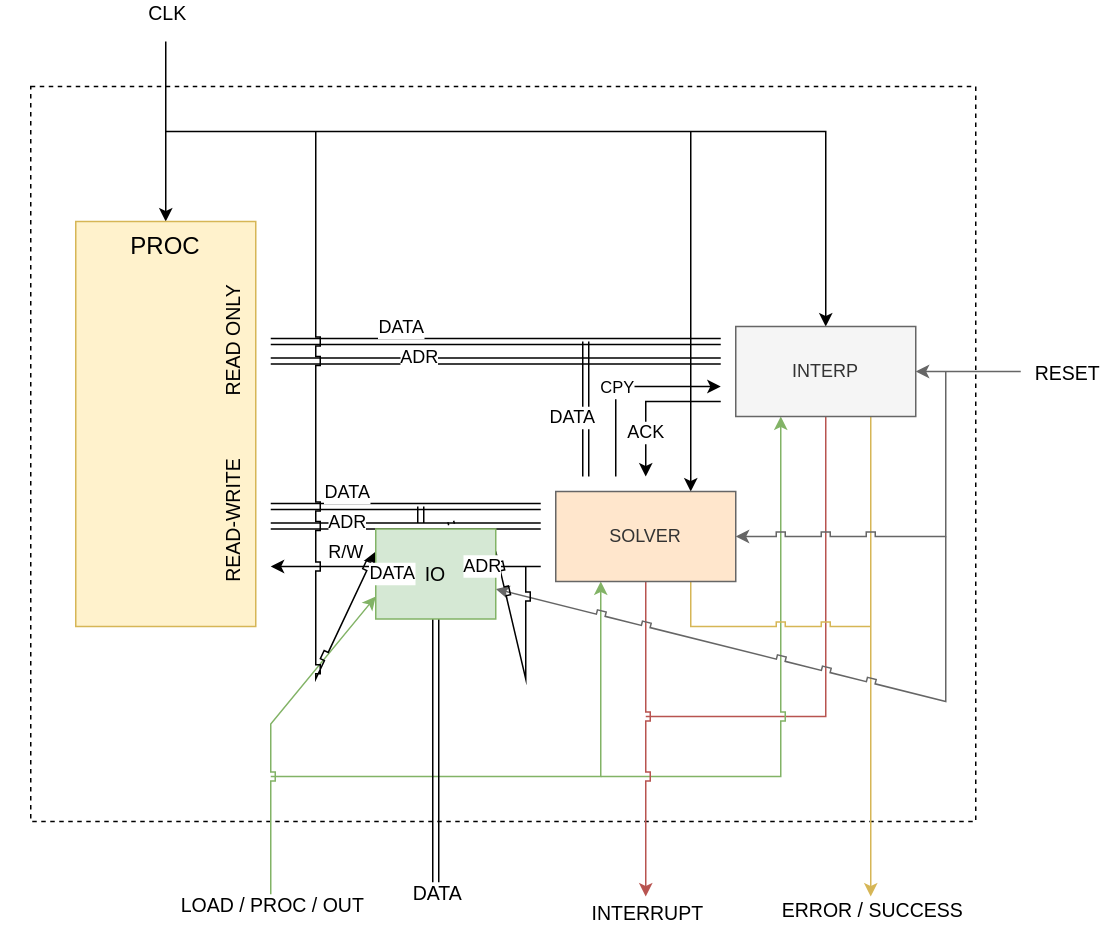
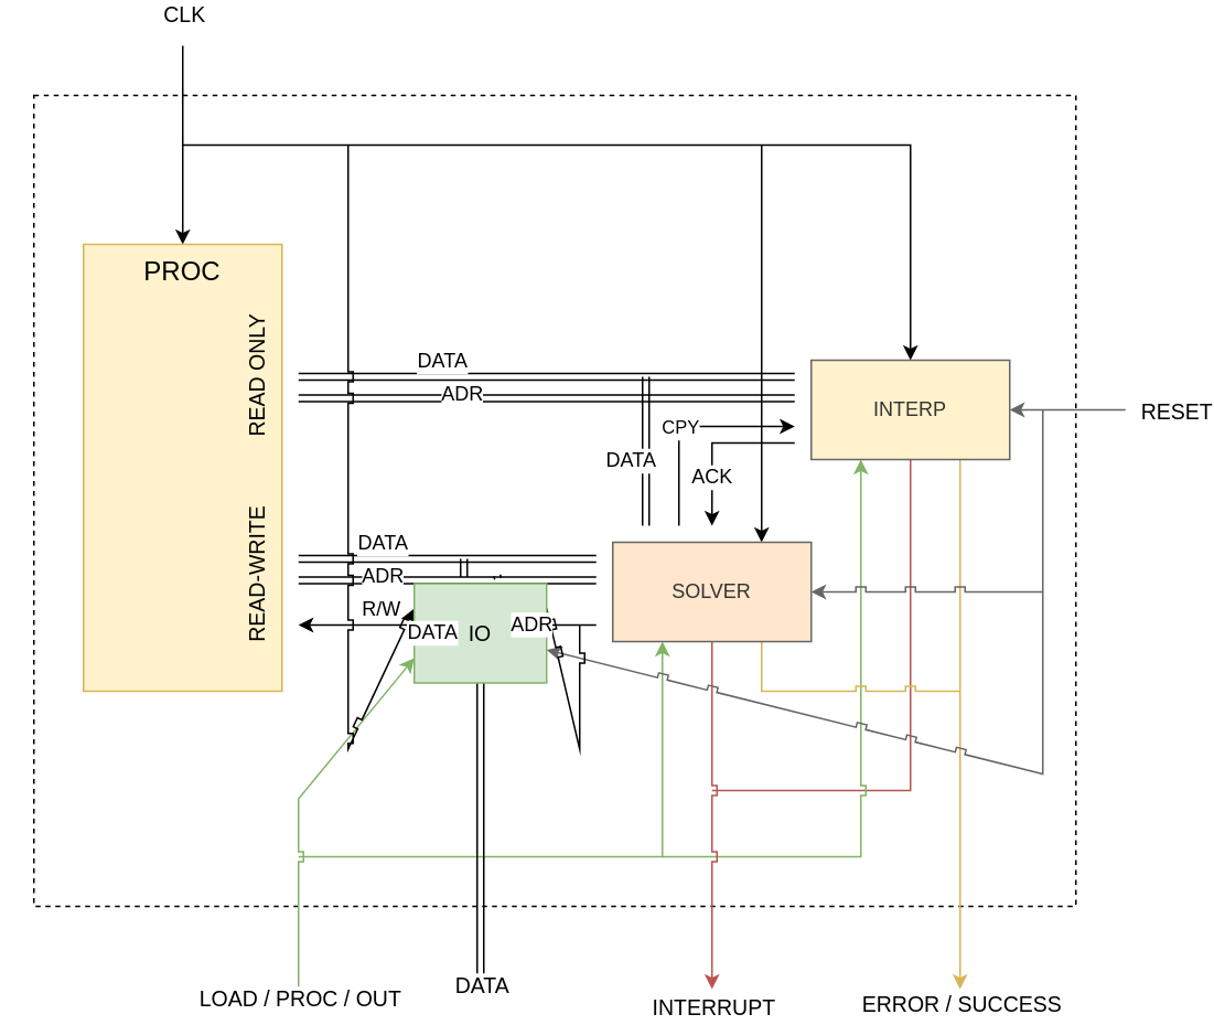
  <mxCell id="0" />
  <mxCell id="1" parent="0" />
  <mxCell id="2" value="" style="rounded=0;whiteSpace=wrap;html=1;dashed=1;fontSize=13;editable=0;backgroundOutline=1;connectable=0;allowArrows=0;imageAspect=1;" vertex="1" parent="1"><mxGeometry x="20" y="50" width="630" height="490" as="geometry" /></mxCell>
  <mxCell id="3" style="edgeStyle=none;rounded=0;jumpStyle=sharp;orthogonalLoop=1;jettySize=auto;html=1;exitX=0.5;exitY=0;exitDx=0;exitDy=0;shadow=0;startArrow=classic;startFill=1;endArrow=none;endFill=0;strokeColor=#000000;fontSize=13;" edge="1" parent="1" source="5"><mxGeometry relative="1" as="geometry"><mxPoint x="110" y="20" as="targetPoint" /></mxGeometry></mxCell>
  <mxCell id="4" value="CLK" style="text;html=1;align=center;verticalAlign=middle;resizable=0;points=[];;labelBackgroundColor=#ffffff;fontSize=13;" vertex="1" connectable="0" parent="3"><mxGeometry x="0.8" y="-1" relative="1" as="geometry"><mxPoint x="-1" y="-32" as="offset" /></mxGeometry></mxCell>
  <mxCell id="5" value="PROC" style="rounded=0;whiteSpace=wrap;html=1;verticalAlign=top;fontSize=16;fillColor=#fff2cc;strokeColor=#d6b656;" vertex="1" parent="1"><mxGeometry x="50" y="140" width="120" height="270" as="geometry" /></mxCell>
  <mxCell id="6" style="edgeStyle=none;rounded=0;jumpStyle=sharp;orthogonalLoop=1;jettySize=auto;html=1;shadow=0;startArrow=none;startFill=0;strokeColor=#b85450;fontSize=13;endArrow=none;endFill=0;fillColor=#f8cecc;" edge="1" parent="1" source="13"><mxGeometry relative="1" as="geometry"><mxPoint x="430" y="470" as="targetPoint" /><Array as="points"><mxPoint x="550" y="470" /></Array></mxGeometry></mxCell>
  <mxCell id="7" style="edgeStyle=none;rounded=0;jumpStyle=sharp;orthogonalLoop=1;jettySize=auto;html=1;exitX=0.75;exitY=1;exitDx=0;exitDy=0;shadow=0;startArrow=none;startFill=0;endArrow=classic;endFill=1;strokeColor=#d6b656;fontSize=13;fillColor=#fff2cc;" edge="1" parent="1" source="13"><mxGeometry relative="1" as="geometry"><mxPoint x="580" y="590" as="targetPoint" /></mxGeometry></mxCell>
  <mxCell id="8" value="ERROR / SUCCESS" style="text;html=1;align=center;verticalAlign=middle;resizable=0;points=[];;labelBackgroundColor=#ffffff;fontSize=13;" vertex="1" connectable="0" parent="7"><mxGeometry x="0.906" y="1" relative="1" as="geometry"><mxPoint x="-1" y="23" as="offset" /></mxGeometry></mxCell>
  <mxCell id="9" style="edgeStyle=none;rounded=0;jumpStyle=sharp;orthogonalLoop=1;jettySize=auto;html=1;exitX=1;exitY=0.5;exitDx=0;exitDy=0;shadow=0;startArrow=classic;startFill=1;endArrow=none;endFill=0;strokeColor=#666666;fontSize=13;fillColor=#f5f5f5;" edge="1" parent="1" source="13"><mxGeometry relative="1" as="geometry"><mxPoint x="680" y="240" as="targetPoint" /></mxGeometry></mxCell>
  <mxCell id="10" value="RESET" style="text;html=1;align=center;verticalAlign=middle;resizable=0;points=[];;labelBackgroundColor=#ffffff;fontSize=13;" vertex="1" connectable="0" parent="9"><mxGeometry x="0.425" y="1" relative="1" as="geometry"><mxPoint x="50" y="1" as="offset" /></mxGeometry></mxCell>
  <mxCell id="11" style="edgeStyle=none;rounded=0;jumpStyle=sharp;orthogonalLoop=1;jettySize=auto;html=1;exitX=0.25;exitY=1;exitDx=0;exitDy=0;shadow=0;startArrow=classic;startFill=1;endArrow=none;endFill=0;strokeColor=#82b366;fontSize=13;fillColor=#d5e8d4;" edge="1" parent="1" source="13"><mxGeometry relative="1" as="geometry"><mxPoint x="400" y="510" as="targetPoint" /><Array as="points"><mxPoint x="520" y="510" /></Array></mxGeometry></mxCell>
  <mxCell id="12" style="edgeStyle=none;rounded=0;jumpStyle=sharp;orthogonalLoop=1;jettySize=auto;html=1;exitX=0.5;exitY=0;exitDx=0;exitDy=0;shadow=0;startArrow=classic;startFill=1;endArrow=none;endFill=0;strokeColor=#000000;fontSize=13;" edge="1" parent="1" source="13"><mxGeometry relative="1" as="geometry"><mxPoint x="110" y="80" as="targetPoint" /><Array as="points"><mxPoint x="550" y="80" /></Array></mxGeometry></mxCell>
- <mxCell id="13" value="INTERP" style="rounded=0;whiteSpace=wrap;html=1;fillColor=#f5f5f5;strokeColor=#666666;fontColor=#333333;" vertex="1" parent="1"><mxGeometry x="490" y="210" width="120" height="60" as="geometry" /></mxCell>
+ <mxCell id="13" value="INTERP" style="rounded=0;whiteSpace=wrap;html=1;fillColor=#fff2cc;strokeColor=#666666;fontColor=#333333;" vertex="1" parent="1"><mxGeometry x="490" y="210" width="120" height="60" as="geometry" /></mxCell>
  <mxCell id="14" style="edgeStyle=none;rounded=0;jumpStyle=sharp;orthogonalLoop=1;jettySize=auto;html=1;shadow=0;startArrow=none;startFill=0;strokeColor=#b85450;fontSize=13;fillColor=#f8cecc;" edge="1" parent="1" source="20"><mxGeometry relative="1" as="geometry"><mxPoint x="430" y="590" as="targetPoint" /></mxGeometry></mxCell>
  <mxCell id="15" value="INTERRUPT" style="text;html=1;align=center;verticalAlign=middle;resizable=0;points=[];;labelBackgroundColor=#ffffff;fontSize=13;" vertex="1" connectable="0" parent="14"><mxGeometry x="-0.227" y="-3" relative="1" as="geometry"><mxPoint x="3" y="139" as="offset" /></mxGeometry></mxCell>
  <mxCell id="16" style="edgeStyle=none;rounded=0;jumpStyle=sharp;orthogonalLoop=1;jettySize=auto;html=1;exitX=0.75;exitY=1;exitDx=0;exitDy=0;shadow=0;startArrow=none;startFill=0;endArrow=none;endFill=0;strokeColor=#d6b656;fontSize=13;fillColor=#fff2cc;" edge="1" parent="1" source="20"><mxGeometry relative="1" as="geometry"><mxPoint x="580" y="410" as="targetPoint" /><Array as="points"><mxPoint x="460" y="410" /></Array></mxGeometry></mxCell>
  <mxCell id="17" style="edgeStyle=none;rounded=0;jumpStyle=sharp;orthogonalLoop=1;jettySize=auto;html=1;shadow=0;startArrow=classic;startFill=1;endArrow=none;endFill=0;strokeColor=#666666;fontSize=13;fillColor=#f5f5f5;" edge="1" parent="1" source="20"><mxGeometry relative="1" as="geometry"><mxPoint x="630" y="240" as="targetPoint" /><Array as="points"><mxPoint x="630" y="350" /></Array></mxGeometry></mxCell>
  <mxCell id="18" style="edgeStyle=none;rounded=0;jumpStyle=sharp;orthogonalLoop=1;jettySize=auto;html=1;exitX=0.25;exitY=1;exitDx=0;exitDy=0;shadow=0;startArrow=classic;startFill=1;endArrow=none;endFill=0;strokeColor=#82b366;fontSize=13;fillColor=#d5e8d4;" edge="1" parent="1" source="20"><mxGeometry relative="1" as="geometry"><mxPoint x="180" y="510" as="targetPoint" /><Array as="points"><mxPoint x="400" y="510" /></Array></mxGeometry></mxCell>
  <mxCell id="19" style="edgeStyle=none;rounded=0;jumpStyle=sharp;orthogonalLoop=1;jettySize=auto;html=1;exitX=0.75;exitY=0;exitDx=0;exitDy=0;shadow=0;startArrow=classic;startFill=1;endArrow=none;endFill=0;strokeColor=#000000;fontSize=13;" edge="1" parent="1" source="20"><mxGeometry relative="1" as="geometry"><mxPoint x="460" y="80" as="targetPoint" /></mxGeometry></mxCell>
  <mxCell id="20" value="SOLVER" style="rounded=0;whiteSpace=wrap;html=1;fillColor=#ffe6cc;strokeColor=#666666;fontColor=#333333;" vertex="1" parent="1"><mxGeometry x="370" y="320" width="120" height="60" as="geometry" /></mxCell>
  <mxCell id="21" value="" style="shape=link;html=1;" edge="1" parent="1"><mxGeometry width="50" height="50" relative="1" as="geometry"><mxPoint x="180" y="330" as="sourcePoint" /><mxPoint x="360" y="330" as="targetPoint" /></mxGeometry></mxCell>
  <mxCell id="22" value="DATA" style="text;html=1;align=center;verticalAlign=middle;resizable=0;points=[];;labelBackgroundColor=#ffffff;" vertex="1" connectable="0" parent="21"><mxGeometry x="-0.4" y="-3" relative="1" as="geometry"><mxPoint x="-4" y="-13" as="offset" /></mxGeometry></mxCell>
  <mxCell id="23" value="" style="shape=link;html=1;" edge="1" parent="1"><mxGeometry width="50" height="50" relative="1" as="geometry"><mxPoint x="180" y="343" as="sourcePoint" /><mxPoint x="360" y="343" as="targetPoint" /></mxGeometry></mxCell>
  <mxCell id="24" value="ADR" style="text;html=1;align=center;verticalAlign=middle;resizable=0;points=[];;labelBackgroundColor=#ffffff;" vertex="1" connectable="0" parent="23"><mxGeometry x="-0.2" y="-1" relative="1" as="geometry"><mxPoint x="-22" y="-4" as="offset" /></mxGeometry></mxCell>
  <mxCell id="25" value="" style="endArrow=none;html=1;startArrow=classic;startFill=1;" edge="1" parent="1"><mxGeometry width="50" height="50" relative="1" as="geometry"><mxPoint x="180" y="370" as="sourcePoint" /><mxPoint x="360" y="370" as="targetPoint" /></mxGeometry></mxCell>
  <mxCell id="26" value="R/W" style="text;html=1;align=center;verticalAlign=middle;resizable=0;points=[];;labelBackgroundColor=#ffffff;" vertex="1" connectable="0" parent="25"><mxGeometry x="-0.633" y="4" relative="1" as="geometry"><mxPoint x="16.5" y="-6" as="offset" /></mxGeometry></mxCell>
  <mxCell id="27" value="" style="shape=link;html=1;" edge="1" parent="1"><mxGeometry width="50" height="50" relative="1" as="geometry"><mxPoint x="180" y="220" as="sourcePoint" /><mxPoint x="480" y="220" as="targetPoint" /></mxGeometry></mxCell>
  <mxCell id="28" value="DATA" style="text;html=1;align=center;verticalAlign=middle;resizable=0;points=[];;labelBackgroundColor=#ffffff;" vertex="1" connectable="0" parent="27"><mxGeometry x="-0.4" y="-3" relative="1" as="geometry"><mxPoint x="-4" y="-13" as="offset" /></mxGeometry></mxCell>
  <mxCell id="29" value="" style="shape=link;html=1;" edge="1" parent="1"><mxGeometry width="50" height="50" relative="1" as="geometry"><mxPoint x="180" y="233" as="sourcePoint" /><mxPoint x="480" y="233" as="targetPoint" /></mxGeometry></mxCell>
  <mxCell id="30" value="ADR" style="text;html=1;align=center;verticalAlign=middle;resizable=0;points=[];;labelBackgroundColor=#ffffff;" vertex="1" connectable="0" parent="29"><mxGeometry x="-0.2" y="-1" relative="1" as="geometry"><mxPoint x="-22" y="-4" as="offset" /></mxGeometry></mxCell>
  <mxCell id="31" value="" style="shape=link;html=1;" edge="1" parent="1"><mxGeometry width="50" height="50" relative="1" as="geometry"><mxPoint x="390" y="310" as="sourcePoint" /><mxPoint x="390" y="220" as="targetPoint" /></mxGeometry></mxCell>
  <mxCell id="32" value="DATA" style="text;html=1;align=center;verticalAlign=middle;resizable=0;points=[];;labelBackgroundColor=#ffffff;fontSize=12;" vertex="1" connectable="0" parent="31"><mxGeometry x="-0.248" y="-2" relative="1" as="geometry"><mxPoint x="-12" y="-6" as="offset" /></mxGeometry></mxCell>
  <mxCell id="33" value="" style="endArrow=classic;html=1;fontSize=12;rounded=0;" edge="1" parent="1"><mxGeometry width="50" height="50" relative="1" as="geometry"><mxPoint x="410" y="310" as="sourcePoint" /><mxPoint x="480" y="250" as="targetPoint" /><Array as="points"><mxPoint x="410" y="250" /></Array></mxGeometry></mxCell>
  <mxCell id="34" value="&lt;font style=&quot;font-size: 11px&quot;&gt;CPY&lt;/font&gt;" style="text;html=1;align=center;verticalAlign=middle;resizable=0;points=[];;labelBackgroundColor=#ffffff;fontSize=12;" vertex="1" connectable="0" parent="33"><mxGeometry x="-0.095" y="-19" relative="1" as="geometry"><mxPoint x="-19" y="-1" as="offset" /></mxGeometry></mxCell>
  <mxCell id="35" value="" style="endArrow=classic;html=1;fontSize=12;rounded=0;" edge="1" parent="1"><mxGeometry width="50" height="50" relative="1" as="geometry"><mxPoint x="480" y="260" as="sourcePoint" /><mxPoint x="430" y="310" as="targetPoint" /><Array as="points"><mxPoint x="430" y="260" /></Array></mxGeometry></mxCell>
  <mxCell id="36" value="ACK" style="text;html=1;align=center;verticalAlign=middle;resizable=0;points=[];;labelBackgroundColor=#ffffff;fontSize=12;" vertex="1" connectable="0" parent="35"><mxGeometry x="-0.067" y="14" relative="1" as="geometry"><mxPoint x="-3.5" y="6" as="offset" /></mxGeometry></mxCell>
  <mxCell id="37" style="edgeStyle=none;rounded=0;jumpStyle=sharp;orthogonalLoop=1;jettySize=auto;html=1;shadow=0;startArrow=none;startFill=0;endArrow=none;endFill=0;strokeColor=#000000;fontSize=13;shape=link;" edge="1" parent="1" source="44"><mxGeometry relative="1" as="geometry"><mxPoint x="290" y="590" as="targetPoint" /></mxGeometry></mxCell>
  <mxCell id="38" value="DATA" style="text;html=1;align=center;verticalAlign=middle;resizable=0;points=[];;labelBackgroundColor=#ffffff;fontSize=13;" vertex="1" connectable="0" parent="37"><mxGeometry x="0.753" y="3" relative="1" as="geometry"><mxPoint x="-3" y="20" as="offset" /></mxGeometry></mxCell>
  <mxCell id="39" style="edgeStyle=none;rounded=0;jumpStyle=sharp;orthogonalLoop=1;jettySize=auto;html=1;shadow=0;startArrow=classic;startFill=1;endArrow=none;endFill=0;strokeColor=#666666;fontSize=13;fillColor=#f5f5f5;" edge="1" parent="1" source="44"><mxGeometry relative="1" as="geometry"><mxPoint x="630" y="350" as="targetPoint" /><Array as="points"><mxPoint x="630" y="460" /></Array></mxGeometry></mxCell>
  <mxCell id="40" style="edgeStyle=none;rounded=0;jumpStyle=sharp;orthogonalLoop=1;jettySize=auto;html=1;exitX=0;exitY=0.75;exitDx=0;exitDy=0;shadow=0;startArrow=classic;startFill=1;endArrow=none;endFill=0;strokeColor=#82b366;fontSize=13;fillColor=#d5e8d4;" edge="1" parent="1" source="44"><mxGeometry relative="1" as="geometry"><mxPoint x="180" y="590" as="targetPoint" /><Array as="points"><mxPoint x="180" y="475" /></Array></mxGeometry></mxCell>
  <mxCell id="41" value="LOAD / PROC / OUT" style="text;html=1;align=center;verticalAlign=middle;resizable=0;points=[];;labelBackgroundColor=#ffffff;fontSize=13;" vertex="1" connectable="0" parent="40"><mxGeometry x="0.835" y="1" relative="1" as="geometry"><mxPoint x="-1" y="24" as="offset" /></mxGeometry></mxCell>
  <mxCell id="42" style="edgeStyle=none;rounded=0;jumpStyle=sharp;orthogonalLoop=1;jettySize=auto;html=1;exitX=1;exitY=0.25;exitDx=0;exitDy=0;shadow=0;startArrow=none;startFill=0;endArrow=none;endFill=0;strokeColor=#000000;fontSize=13;" edge="1" parent="1" source="44"><mxGeometry relative="1" as="geometry"><mxPoint x="350" y="370" as="targetPoint" /><Array as="points"><mxPoint x="350" y="445" /></Array></mxGeometry></mxCell>
  <mxCell id="43" style="edgeStyle=none;rounded=0;jumpStyle=sharp;orthogonalLoop=1;jettySize=auto;html=1;exitX=0;exitY=0.25;exitDx=0;exitDy=0;shadow=0;startArrow=classic;startFill=1;endArrow=none;endFill=0;strokeColor=#000000;fontSize=13;" edge="1" parent="1" source="44"><mxGeometry relative="1" as="geometry"><mxPoint x="210" y="80" as="targetPoint" /><Array as="points"><mxPoint x="210" y="445" /></Array></mxGeometry></mxCell>
  <mxCell id="44" value="IO" style="rounded=0;whiteSpace=wrap;html=1;fontSize=13;fillColor=#d5e8d4;strokeColor=#82b366;" vertex="1" parent="1"><mxGeometry x="250" y="345" width="80" height="60" as="geometry" /></mxCell>
  <mxCell id="45" value="" style="shape=link;html=1;entryX=0.375;entryY=-0.067;entryDx=0;entryDy=0;entryPerimeter=0;" edge="1" parent="1" target="44"><mxGeometry width="50" height="50" relative="1" as="geometry"><mxPoint x="280" y="330" as="sourcePoint" /><mxPoint x="280" y="420" as="targetPoint" /></mxGeometry></mxCell>
  <mxCell id="46" value="DATA" style="text;html=1;align=center;verticalAlign=middle;resizable=0;points=[];;labelBackgroundColor=#ffffff;" vertex="1" connectable="0" parent="45"><mxGeometry x="-0.4" y="-3" relative="1" as="geometry"><mxPoint x="-17" y="41.5" as="offset" /></mxGeometry></mxCell>
  <mxCell id="47" value="" style="shape=link;html=1;entryX=0.632;entryY=-0.05;entryDx=0;entryDy=0;entryPerimeter=0;" edge="1" parent="1" target="44"><mxGeometry width="50" height="50" relative="1" as="geometry"><mxPoint x="300" y="340" as="sourcePoint" /><mxPoint x="300" y="420" as="targetPoint" /></mxGeometry></mxCell>
  <mxCell id="48" value="ADR" style="text;html=1;align=center;verticalAlign=middle;resizable=0;points=[];;labelBackgroundColor=#ffffff;" vertex="1" connectable="0" parent="47"><mxGeometry x="-0.2" y="-1" relative="1" as="geometry"><mxPoint x="21" y="28" as="offset" /></mxGeometry></mxCell>
  <mxCell id="49" value="READ ONLY" style="text;html=1;align=center;verticalAlign=middle;resizable=0;points=[];;autosize=1;fontSize=13;direction=east;flipH=0;flipV=0;horizontal=0;" vertex="1" parent="1"><mxGeometry x="110" y="210" width="90" height="20" as="geometry" /></mxCell>
  <mxCell id="50" value="READ-WRITE" style="text;html=1;align=center;verticalAlign=middle;resizable=0;points=[];;autosize=1;fontSize=13;direction=east;flipH=0;flipV=0;horizontal=0;" vertex="1" parent="1"><mxGeometry x="140" y="295" width="30" height="90" as="geometry" /></mxCell>
